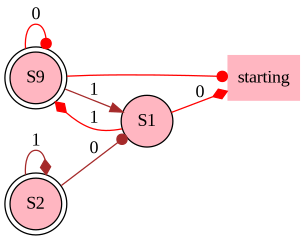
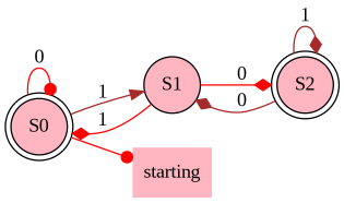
  digraph {
    fontname="Liberation Serif"
    rankdir=LR
    node [fillcolor=lightpink fontname="Liberation Serif" shape=doublecircle style=filled]
    edge [arrowhead=diamond color=red fontname="Liberation Serif"]
-   S0 [label=S9]
+   S0
    S1 [shape=circle]
    starting [shape=plaintext]
    S2
    S0 -> S0 [arrowhead=dot label=0]
    S0 -> S1 [arrowhead=normal color=brown label=1]
    S0 -> starting [arrowhead=dot]
    S1 -> S0 [label=1]
-   S1 -> starting [label=0]
-   S2 -> S1 [arrowhead=dot color=brown label=0]
+   S1 -> S2 [label=0]
+   S2 -> S1 [color=brown label=0]
    S2 -> S2 [color=brown label=1]
  }
